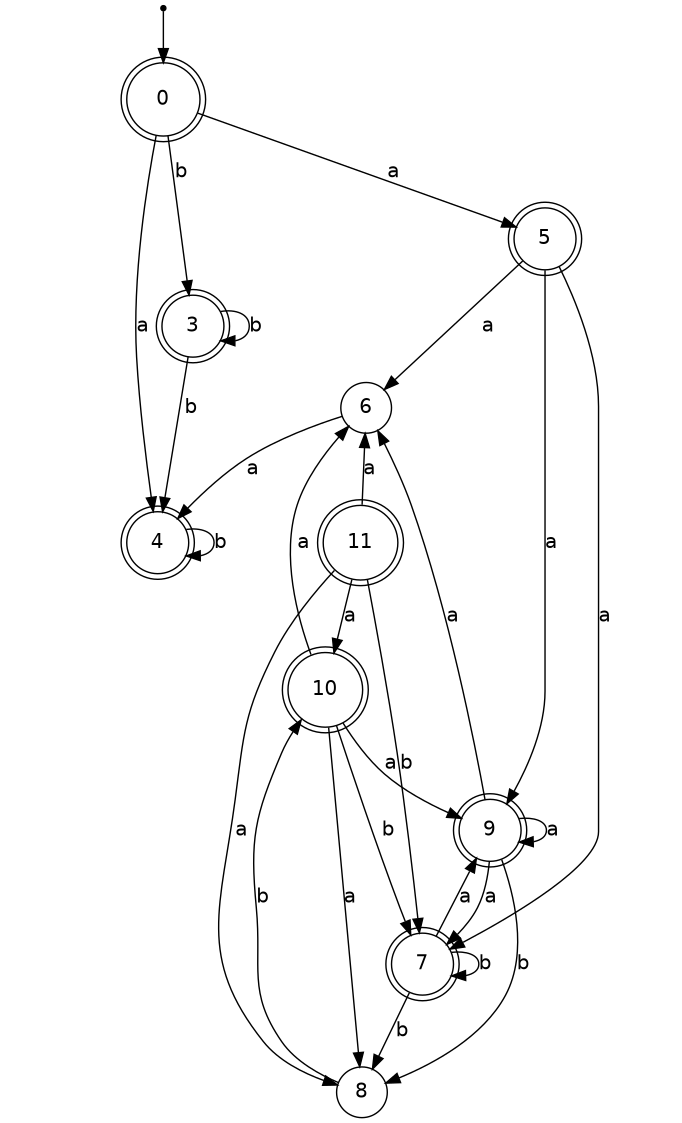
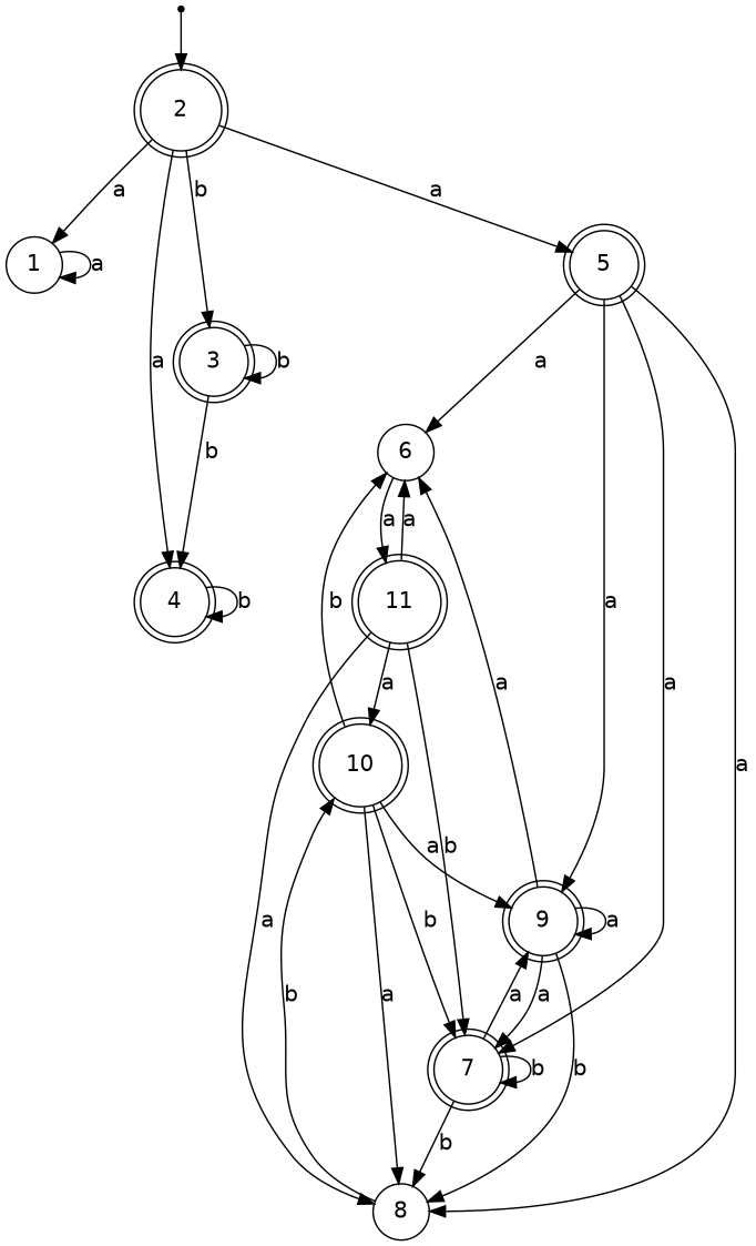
  digraph {
    fontname="DejaVu Sans"
    rankdir=TB
    node [fontname="DejaVu Sans" shape=doublecircle]
    edge [fontname="DejaVu Sans"]
    dummy0 [shape=point]
-   0
+   0 [label=2]
+   1 [shape=circle]
    3
    4
    5
    6 [shape=circle]
    7
    8 [shape=circle]
    9
    11
    10
    dummy0 -> 0
+   0 -> 1 [label=a]
    0 -> 3 [label=b]
    0 -> 4 [label=a]
    0 -> 5 [label=a]
+   1 -> 1 [label=a]
    3 -> 3 [label=b]
    3 -> 4 [label=b]
    4 -> 4 [label=b]
    5 -> 6 [label=a]
    5 -> 7 [label=a]
+   5 -> 8 [label=a]
    5 -> 9 [label=a]
-   6 -> 4 [label=a]
+   6 -> 11 [label=a]
    7 -> 7 [label=b]
    7 -> 8 [label=b]
    7 -> 9 [label=a]
    8 -> 10 [label=b]
    9 -> 6 [label=a]
    9 -> 7 [label=a]
    9 -> 8 [label=b]
    9 -> 9 [label=a]
    11 -> 6 [label=a]
    11 -> 7 [label=b]
    11 -> 8 [label=a]
    11 -> 10 [label=a]
-   10 -> 6 [label=a]
+   10 -> 6 [label=b]
    10 -> 7 [label=b]
    10 -> 8 [label=a]
    10 -> 9 [label=a]
  }
